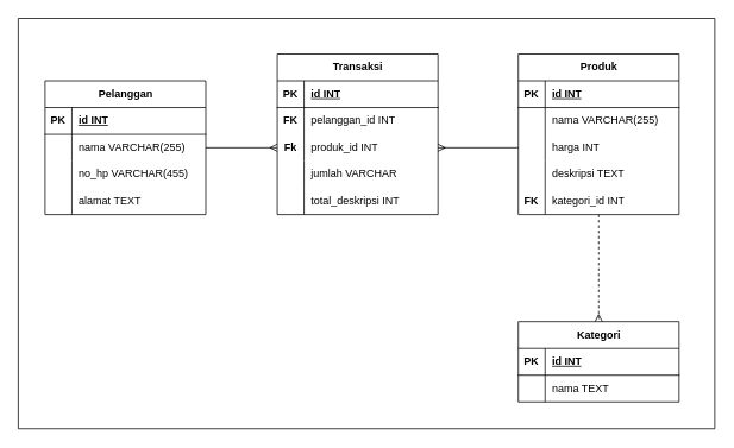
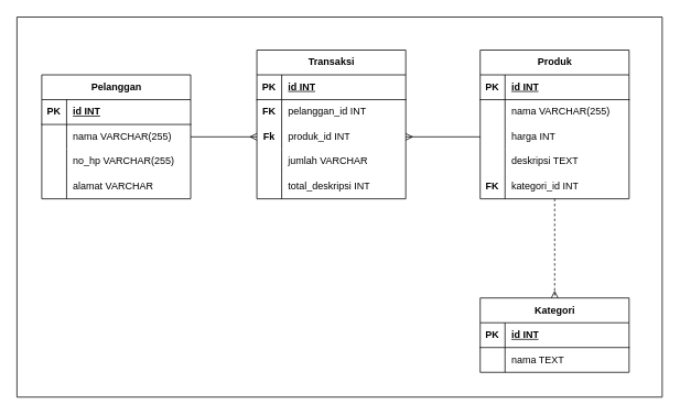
  <mxCell id="0" />
  <mxCell id="1" parent="0" />
  <mxCell id="2" value="Pelanggan" style="shape=table;startSize=30;container=1;collapsible=1;childLayout=tableLayout;fixedRows=1;rowLines=0;fontStyle=1;align=center;resizeLast=1;html=1;" parent="1" vertex="1"><mxGeometry x="50" y="90" width="180" height="150" as="geometry"><mxRectangle x="220" y="60" width="100" height="30" as="alternateBounds" /></mxGeometry></mxCell>
  <mxCell id="3" value="" style="shape=tableRow;horizontal=0;startSize=0;swimlaneHead=0;swimlaneBody=0;fillColor=none;collapsible=0;dropTarget=0;points=[[0,0.5],[1,0.5]];portConstraint=eastwest;top=0;left=0;right=0;bottom=1;" parent="2" vertex="1"><mxGeometry y="30" width="180" height="30" as="geometry" /></mxCell>
  <mxCell id="4" value="PK" style="shape=partialRectangle;connectable=0;fillColor=none;top=0;left=0;bottom=0;right=0;fontStyle=1;overflow=hidden;whiteSpace=wrap;html=1;" parent="3" vertex="1"><mxGeometry width="30" height="30" as="geometry"><mxRectangle width="30" height="30" as="alternateBounds" /></mxGeometry></mxCell>
  <mxCell id="5" value="id INT" style="shape=partialRectangle;connectable=0;fillColor=none;top=0;left=0;bottom=0;right=0;align=left;spacingLeft=6;fontStyle=5;overflow=hidden;whiteSpace=wrap;html=1;" parent="3" vertex="1"><mxGeometry x="30" width="150" height="30" as="geometry"><mxRectangle width="150" height="30" as="alternateBounds" /></mxGeometry></mxCell>
  <mxCell id="6" value="" style="shape=tableRow;horizontal=0;startSize=0;swimlaneHead=0;swimlaneBody=0;fillColor=none;collapsible=0;dropTarget=0;points=[[0,0.5],[1,0.5]];portConstraint=eastwest;top=0;left=0;right=0;bottom=0;" parent="2" vertex="1"><mxGeometry y="60" width="180" height="30" as="geometry" /></mxCell>
  <mxCell id="7" value="" style="shape=partialRectangle;connectable=0;fillColor=none;top=0;left=0;bottom=0;right=0;editable=1;overflow=hidden;whiteSpace=wrap;html=1;" parent="6" vertex="1"><mxGeometry width="30" height="30" as="geometry"><mxRectangle width="30" height="30" as="alternateBounds" /></mxGeometry></mxCell>
  <mxCell id="8" value="nama VARCHAR(255)" style="shape=partialRectangle;connectable=0;fillColor=none;top=0;left=0;bottom=0;right=0;align=left;spacingLeft=6;overflow=hidden;whiteSpace=wrap;html=1;" parent="6" vertex="1"><mxGeometry x="30" width="150" height="30" as="geometry"><mxRectangle width="150" height="30" as="alternateBounds" /></mxGeometry></mxCell>
  <mxCell id="9" value="" style="shape=tableRow;horizontal=0;startSize=0;swimlaneHead=0;swimlaneBody=0;fillColor=none;collapsible=0;dropTarget=0;points=[[0,0.5],[1,0.5]];portConstraint=eastwest;top=0;left=0;right=0;bottom=0;" parent="2" vertex="1"><mxGeometry y="90" width="180" height="30" as="geometry" /></mxCell>
  <mxCell id="10" value="" style="shape=partialRectangle;connectable=0;fillColor=none;top=0;left=0;bottom=0;right=0;editable=1;overflow=hidden;whiteSpace=wrap;html=1;" parent="9" vertex="1"><mxGeometry width="30" height="30" as="geometry"><mxRectangle width="30" height="30" as="alternateBounds" /></mxGeometry></mxCell>
- <mxCell id="11" value="no_hp VARCHAR(455)" style="shape=partialRectangle;connectable=0;fillColor=none;top=0;left=0;bottom=0;right=0;align=left;spacingLeft=6;overflow=hidden;whiteSpace=wrap;html=1;" parent="9" vertex="1"><mxGeometry x="30" width="150" height="30" as="geometry"><mxRectangle width="150" height="30" as="alternateBounds" /></mxGeometry></mxCell>
+ <mxCell id="11" value="no_hp VARCHAR(255)" style="shape=partialRectangle;connectable=0;fillColor=none;top=0;left=0;bottom=0;right=0;align=left;spacingLeft=6;overflow=hidden;whiteSpace=wrap;html=1;" parent="9" vertex="1"><mxGeometry x="30" width="150" height="30" as="geometry"><mxRectangle width="150" height="30" as="alternateBounds" /></mxGeometry></mxCell>
  <mxCell id="12" value="" style="shape=tableRow;horizontal=0;startSize=0;swimlaneHead=0;swimlaneBody=0;fillColor=none;collapsible=0;dropTarget=0;points=[[0,0.5],[1,0.5]];portConstraint=eastwest;top=0;left=0;right=0;bottom=0;" parent="2" vertex="1"><mxGeometry y="120" width="180" height="30" as="geometry" /></mxCell>
  <mxCell id="13" value="" style="shape=partialRectangle;connectable=0;fillColor=none;top=0;left=0;bottom=0;right=0;editable=1;overflow=hidden;whiteSpace=wrap;html=1;" parent="12" vertex="1"><mxGeometry width="30" height="30" as="geometry"><mxRectangle width="30" height="30" as="alternateBounds" /></mxGeometry></mxCell>
- <mxCell id="14" value="alamat TEXT" style="shape=partialRectangle;connectable=0;fillColor=none;top=0;left=0;bottom=0;right=0;align=left;spacingLeft=6;overflow=hidden;whiteSpace=wrap;html=1;" parent="12" vertex="1"><mxGeometry x="30" width="150" height="30" as="geometry"><mxRectangle width="150" height="30" as="alternateBounds" /></mxGeometry></mxCell>
+ <mxCell id="14" value="alamat VARCHAR" style="shape=partialRectangle;connectable=0;fillColor=none;top=0;left=0;bottom=0;right=0;align=left;spacingLeft=6;overflow=hidden;whiteSpace=wrap;html=1;" parent="12" vertex="1"><mxGeometry x="30" width="150" height="30" as="geometry"><mxRectangle width="150" height="30" as="alternateBounds" /></mxGeometry></mxCell>
  <mxCell id="15" value="Transaksi" style="shape=table;startSize=30;container=1;collapsible=1;childLayout=tableLayout;fixedRows=1;rowLines=0;fontStyle=1;align=center;resizeLast=1;html=1;" parent="1" vertex="1"><mxGeometry x="310" y="60" width="180" height="180" as="geometry"><mxRectangle x="400" y="60" width="100" height="30" as="alternateBounds" /></mxGeometry></mxCell>
  <mxCell id="16" value="" style="shape=tableRow;horizontal=0;startSize=0;swimlaneHead=0;swimlaneBody=0;fillColor=none;collapsible=0;dropTarget=0;points=[[0,0.5],[1,0.5]];portConstraint=eastwest;top=0;left=0;right=0;bottom=1;" parent="15" vertex="1"><mxGeometry y="30" width="180" height="30" as="geometry" /></mxCell>
  <mxCell id="17" value="PK" style="shape=partialRectangle;connectable=0;fillColor=none;top=0;left=0;bottom=0;right=0;fontStyle=1;overflow=hidden;whiteSpace=wrap;html=1;" parent="16" vertex="1"><mxGeometry width="30" height="30" as="geometry"><mxRectangle width="30" height="30" as="alternateBounds" /></mxGeometry></mxCell>
  <mxCell id="18" value="id INT" style="shape=partialRectangle;connectable=0;fillColor=none;top=0;left=0;bottom=0;right=0;align=left;spacingLeft=6;fontStyle=5;overflow=hidden;whiteSpace=wrap;html=1;" parent="16" vertex="1"><mxGeometry x="30" width="150" height="30" as="geometry"><mxRectangle width="150" height="30" as="alternateBounds" /></mxGeometry></mxCell>
  <mxCell id="19" value="" style="shape=tableRow;horizontal=0;startSize=0;swimlaneHead=0;swimlaneBody=0;fillColor=none;collapsible=0;dropTarget=0;points=[[0,0.5],[1,0.5]];portConstraint=eastwest;top=0;left=0;right=0;bottom=0;" parent="15" vertex="1"><mxGeometry y="60" width="180" height="30" as="geometry" /></mxCell>
  <mxCell id="20" value="&lt;b&gt;FK&lt;/b&gt;" style="shape=partialRectangle;connectable=0;fillColor=none;top=0;left=0;bottom=0;right=0;editable=1;overflow=hidden;whiteSpace=wrap;html=1;" parent="19" vertex="1"><mxGeometry width="30" height="30" as="geometry"><mxRectangle width="30" height="30" as="alternateBounds" /></mxGeometry></mxCell>
  <mxCell id="21" value="pelanggan_id INT" style="shape=partialRectangle;connectable=0;fillColor=none;top=0;left=0;bottom=0;right=0;align=left;spacingLeft=6;overflow=hidden;whiteSpace=wrap;html=1;" parent="19" vertex="1"><mxGeometry x="30" width="150" height="30" as="geometry"><mxRectangle width="150" height="30" as="alternateBounds" /></mxGeometry></mxCell>
  <mxCell id="22" value="" style="shape=tableRow;horizontal=0;startSize=0;swimlaneHead=0;swimlaneBody=0;fillColor=none;collapsible=0;dropTarget=0;points=[[0,0.5],[1,0.5]];portConstraint=eastwest;top=0;left=0;right=0;bottom=0;" parent="15" vertex="1"><mxGeometry y="90" width="180" height="30" as="geometry" /></mxCell>
  <mxCell id="23" value="&lt;b&gt;Fk&lt;/b&gt;" style="shape=partialRectangle;connectable=0;fillColor=none;top=0;left=0;bottom=0;right=0;editable=1;overflow=hidden;whiteSpace=wrap;html=1;" parent="22" vertex="1"><mxGeometry width="30" height="30" as="geometry"><mxRectangle width="30" height="30" as="alternateBounds" /></mxGeometry></mxCell>
  <mxCell id="24" value="produk_id INT" style="shape=partialRectangle;connectable=0;fillColor=none;top=0;left=0;bottom=0;right=0;align=left;spacingLeft=6;overflow=hidden;whiteSpace=wrap;html=1;" parent="22" vertex="1"><mxGeometry x="30" width="150" height="30" as="geometry"><mxRectangle width="150" height="30" as="alternateBounds" /></mxGeometry></mxCell>
  <mxCell id="25" value="" style="shape=tableRow;horizontal=0;startSize=0;swimlaneHead=0;swimlaneBody=0;fillColor=none;collapsible=0;dropTarget=0;points=[[0,0.5],[1,0.5]];portConstraint=eastwest;top=0;left=0;right=0;bottom=0;" parent="15" vertex="1"><mxGeometry y="120" width="180" height="30" as="geometry" /></mxCell>
  <mxCell id="26" value="" style="shape=partialRectangle;connectable=0;fillColor=none;top=0;left=0;bottom=0;right=0;editable=1;overflow=hidden;whiteSpace=wrap;html=1;" parent="25" vertex="1"><mxGeometry width="30" height="30" as="geometry"><mxRectangle width="30" height="30" as="alternateBounds" /></mxGeometry></mxCell>
  <mxCell id="27" value="jumlah VARCHAR" style="shape=partialRectangle;connectable=0;fillColor=none;top=0;left=0;bottom=0;right=0;align=left;spacingLeft=6;overflow=hidden;whiteSpace=wrap;html=1;" parent="25" vertex="1"><mxGeometry x="30" width="150" height="30" as="geometry"><mxRectangle width="150" height="30" as="alternateBounds" /></mxGeometry></mxCell>
  <mxCell id="28" value="" style="shape=tableRow;horizontal=0;startSize=0;swimlaneHead=0;swimlaneBody=0;fillColor=none;collapsible=0;dropTarget=0;points=[[0,0.5],[1,0.5]];portConstraint=eastwest;top=0;left=0;right=0;bottom=0;" parent="15" vertex="1"><mxGeometry y="150" width="180" height="30" as="geometry" /></mxCell>
  <mxCell id="29" value="" style="shape=partialRectangle;connectable=0;fillColor=none;top=0;left=0;bottom=0;right=0;editable=1;overflow=hidden;whiteSpace=wrap;html=1;" parent="28" vertex="1"><mxGeometry width="30" height="30" as="geometry"><mxRectangle width="30" height="30" as="alternateBounds" /></mxGeometry></mxCell>
  <mxCell id="30" value="total_deskripsi INT" style="shape=partialRectangle;connectable=0;fillColor=none;top=0;left=0;bottom=0;right=0;align=left;spacingLeft=6;overflow=hidden;whiteSpace=wrap;html=1;" parent="28" vertex="1"><mxGeometry x="30" width="150" height="30" as="geometry"><mxRectangle width="150" height="30" as="alternateBounds" /></mxGeometry></mxCell>
  <mxCell id="31" value="Produk" style="shape=table;startSize=30;container=1;collapsible=1;childLayout=tableLayout;fixedRows=1;rowLines=0;fontStyle=1;align=center;resizeLast=1;html=1;" parent="1" vertex="1"><mxGeometry x="580" y="60" width="180" height="180" as="geometry"><mxRectangle x="580" y="60" width="80" height="30" as="alternateBounds" /></mxGeometry></mxCell>
  <mxCell id="32" value="" style="shape=tableRow;horizontal=0;startSize=0;swimlaneHead=0;swimlaneBody=0;fillColor=none;collapsible=0;dropTarget=0;points=[[0,0.5],[1,0.5]];portConstraint=eastwest;top=0;left=0;right=0;bottom=1;" parent="31" vertex="1"><mxGeometry y="30" width="180" height="30" as="geometry" /></mxCell>
  <mxCell id="33" value="PK" style="shape=partialRectangle;connectable=0;fillColor=none;top=0;left=0;bottom=0;right=0;fontStyle=1;overflow=hidden;whiteSpace=wrap;html=1;" parent="32" vertex="1"><mxGeometry width="30" height="30" as="geometry"><mxRectangle width="30" height="30" as="alternateBounds" /></mxGeometry></mxCell>
  <mxCell id="34" value="id INT" style="shape=partialRectangle;connectable=0;fillColor=none;top=0;left=0;bottom=0;right=0;align=left;spacingLeft=6;fontStyle=5;overflow=hidden;whiteSpace=wrap;html=1;" parent="32" vertex="1"><mxGeometry x="30" width="150" height="30" as="geometry"><mxRectangle width="150" height="30" as="alternateBounds" /></mxGeometry></mxCell>
  <mxCell id="35" value="" style="shape=tableRow;horizontal=0;startSize=0;swimlaneHead=0;swimlaneBody=0;fillColor=none;collapsible=0;dropTarget=0;points=[[0,0.5],[1,0.5]];portConstraint=eastwest;top=0;left=0;right=0;bottom=0;" parent="31" vertex="1"><mxGeometry y="60" width="180" height="30" as="geometry" /></mxCell>
  <mxCell id="36" value="" style="shape=partialRectangle;connectable=0;fillColor=none;top=0;left=0;bottom=0;right=0;editable=1;overflow=hidden;whiteSpace=wrap;html=1;" parent="35" vertex="1"><mxGeometry width="30" height="30" as="geometry"><mxRectangle width="30" height="30" as="alternateBounds" /></mxGeometry></mxCell>
  <mxCell id="37" value="nama VARCHAR(255)" style="shape=partialRectangle;connectable=0;fillColor=none;top=0;left=0;bottom=0;right=0;align=left;spacingLeft=6;overflow=hidden;whiteSpace=wrap;html=1;" parent="35" vertex="1"><mxGeometry x="30" width="150" height="30" as="geometry"><mxRectangle width="150" height="30" as="alternateBounds" /></mxGeometry></mxCell>
  <mxCell id="38" value="" style="shape=tableRow;horizontal=0;startSize=0;swimlaneHead=0;swimlaneBody=0;fillColor=none;collapsible=0;dropTarget=0;points=[[0,0.5],[1,0.5]];portConstraint=eastwest;top=0;left=0;right=0;bottom=0;" parent="31" vertex="1"><mxGeometry y="90" width="180" height="30" as="geometry" /></mxCell>
  <mxCell id="39" value="" style="shape=partialRectangle;connectable=0;fillColor=none;top=0;left=0;bottom=0;right=0;editable=1;overflow=hidden;whiteSpace=wrap;html=1;" parent="38" vertex="1"><mxGeometry width="30" height="30" as="geometry"><mxRectangle width="30" height="30" as="alternateBounds" /></mxGeometry></mxCell>
  <mxCell id="40" value="harga INT" style="shape=partialRectangle;connectable=0;fillColor=none;top=0;left=0;bottom=0;right=0;align=left;spacingLeft=6;overflow=hidden;whiteSpace=wrap;html=1;" parent="38" vertex="1"><mxGeometry x="30" width="150" height="30" as="geometry"><mxRectangle width="150" height="30" as="alternateBounds" /></mxGeometry></mxCell>
  <mxCell id="41" value="" style="shape=tableRow;horizontal=0;startSize=0;swimlaneHead=0;swimlaneBody=0;fillColor=none;collapsible=0;dropTarget=0;points=[[0,0.5],[1,0.5]];portConstraint=eastwest;top=0;left=0;right=0;bottom=0;" parent="31" vertex="1"><mxGeometry y="120" width="180" height="30" as="geometry" /></mxCell>
  <mxCell id="42" value="" style="shape=partialRectangle;connectable=0;fillColor=none;top=0;left=0;bottom=0;right=0;editable=1;overflow=hidden;whiteSpace=wrap;html=1;" parent="41" vertex="1"><mxGeometry width="30" height="30" as="geometry"><mxRectangle width="30" height="30" as="alternateBounds" /></mxGeometry></mxCell>
  <mxCell id="43" value="deskripsi TEXT" style="shape=partialRectangle;connectable=0;fillColor=none;top=0;left=0;bottom=0;right=0;align=left;spacingLeft=6;overflow=hidden;whiteSpace=wrap;html=1;" parent="41" vertex="1"><mxGeometry x="30" width="150" height="30" as="geometry"><mxRectangle width="150" height="30" as="alternateBounds" /></mxGeometry></mxCell>
  <mxCell id="44" value="" style="shape=tableRow;horizontal=0;startSize=0;swimlaneHead=0;swimlaneBody=0;fillColor=none;collapsible=0;dropTarget=0;points=[[0,0.5],[1,0.5]];portConstraint=eastwest;top=0;left=0;right=0;bottom=0;" parent="31" vertex="1"><mxGeometry y="150" width="180" height="30" as="geometry" /></mxCell>
  <mxCell id="45" value="&lt;b&gt;FK&lt;/b&gt;" style="shape=partialRectangle;connectable=0;fillColor=none;top=0;left=0;bottom=0;right=0;editable=1;overflow=hidden;whiteSpace=wrap;html=1;" parent="44" vertex="1"><mxGeometry width="30" height="30" as="geometry"><mxRectangle width="30" height="30" as="alternateBounds" /></mxGeometry></mxCell>
  <mxCell id="46" value="kategori_id INT" style="shape=partialRectangle;connectable=0;fillColor=none;top=0;left=0;bottom=0;right=0;align=left;spacingLeft=6;overflow=hidden;whiteSpace=wrap;html=1;" parent="44" vertex="1"><mxGeometry x="30" width="150" height="30" as="geometry"><mxRectangle width="150" height="30" as="alternateBounds" /></mxGeometry></mxCell>
  <mxCell id="47" value="Kategori" style="shape=table;startSize=30;container=1;collapsible=1;childLayout=tableLayout;fixedRows=1;rowLines=0;fontStyle=1;align=center;resizeLast=1;html=1;" parent="1" vertex="1"><mxGeometry x="580" y="360" width="180" height="90" as="geometry"><mxRectangle x="635" y="330" width="90" height="30" as="alternateBounds" /></mxGeometry></mxCell>
  <mxCell id="48" value="" style="shape=tableRow;horizontal=0;startSize=0;swimlaneHead=0;swimlaneBody=0;fillColor=none;collapsible=0;dropTarget=0;points=[[0,0.5],[1,0.5]];portConstraint=eastwest;top=0;left=0;right=0;bottom=1;" parent="47" vertex="1"><mxGeometry y="30" width="180" height="30" as="geometry" /></mxCell>
  <mxCell id="49" value="PK" style="shape=partialRectangle;connectable=0;fillColor=none;top=0;left=0;bottom=0;right=0;fontStyle=1;overflow=hidden;whiteSpace=wrap;html=1;" parent="48" vertex="1"><mxGeometry width="30" height="30" as="geometry"><mxRectangle width="30" height="30" as="alternateBounds" /></mxGeometry></mxCell>
  <mxCell id="50" value="id INT" style="shape=partialRectangle;connectable=0;fillColor=none;top=0;left=0;bottom=0;right=0;align=left;spacingLeft=6;fontStyle=5;overflow=hidden;whiteSpace=wrap;html=1;" parent="48" vertex="1"><mxGeometry x="30" width="150" height="30" as="geometry"><mxRectangle width="150" height="30" as="alternateBounds" /></mxGeometry></mxCell>
  <mxCell id="51" value="" style="shape=tableRow;horizontal=0;startSize=0;swimlaneHead=0;swimlaneBody=0;fillColor=none;collapsible=0;dropTarget=0;points=[[0,0.5],[1,0.5]];portConstraint=eastwest;top=0;left=0;right=0;bottom=0;" parent="47" vertex="1"><mxGeometry y="60" width="180" height="30" as="geometry" /></mxCell>
  <mxCell id="52" value="" style="shape=partialRectangle;connectable=0;fillColor=none;top=0;left=0;bottom=0;right=0;editable=1;overflow=hidden;whiteSpace=wrap;html=1;" parent="51" vertex="1"><mxGeometry width="30" height="30" as="geometry"><mxRectangle width="30" height="30" as="alternateBounds" /></mxGeometry></mxCell>
  <mxCell id="53" value="nama TEXT" style="shape=partialRectangle;connectable=0;fillColor=none;top=0;left=0;bottom=0;right=0;align=left;spacingLeft=6;overflow=hidden;whiteSpace=wrap;html=1;" parent="51" vertex="1"><mxGeometry x="30" width="150" height="30" as="geometry"><mxRectangle width="150" height="30" as="alternateBounds" /></mxGeometry></mxCell>
  <mxCell id="54" value="" style="fontSize=12;html=1;endArrow=ERmany;rounded=0;entryX=0;entryY=0.5;entryDx=0;entryDy=0;exitX=1;exitY=0.5;exitDx=0;exitDy=0;" parent="1" source="2" target="22" edge="1"><mxGeometry width="100" height="100" relative="1" as="geometry"><mxPoint x="270" y="100" as="sourcePoint" /><mxPoint x="640" y="210" as="targetPoint" /></mxGeometry></mxCell>
  <mxCell id="55" value="" style="fontSize=12;html=1;endArrow=ERmany;rounded=0;entryX=1;entryY=0.5;entryDx=0;entryDy=0;exitX=0;exitY=0.5;exitDx=0;exitDy=0;" parent="1" source="38" target="22" edge="1"><mxGeometry width="100" height="100" relative="1" as="geometry"><mxPoint x="540" y="310" as="sourcePoint" /><mxPoint x="640" y="210" as="targetPoint" /></mxGeometry></mxCell>
  <mxCell id="56" value="" style="fontSize=12;html=1;endArrow=ERmany;rounded=0;exitX=0.5;exitY=1;exitDx=0;exitDy=0;entryX=0.5;entryY=0;entryDx=0;entryDy=0;dashed=1;" parent="1" source="31" target="47" edge="1"><mxGeometry width="100" height="100" relative="1" as="geometry"><mxPoint x="480" y="200" as="sourcePoint" /><mxPoint x="720" y="200" as="targetPoint" /></mxGeometry></mxCell>
  <mxCell id="57" value="" style="swimlane;startSize=0;" parent="1" vertex="1"><mxGeometry x="20" y="20" width="780" height="460" as="geometry" /></mxCell>
